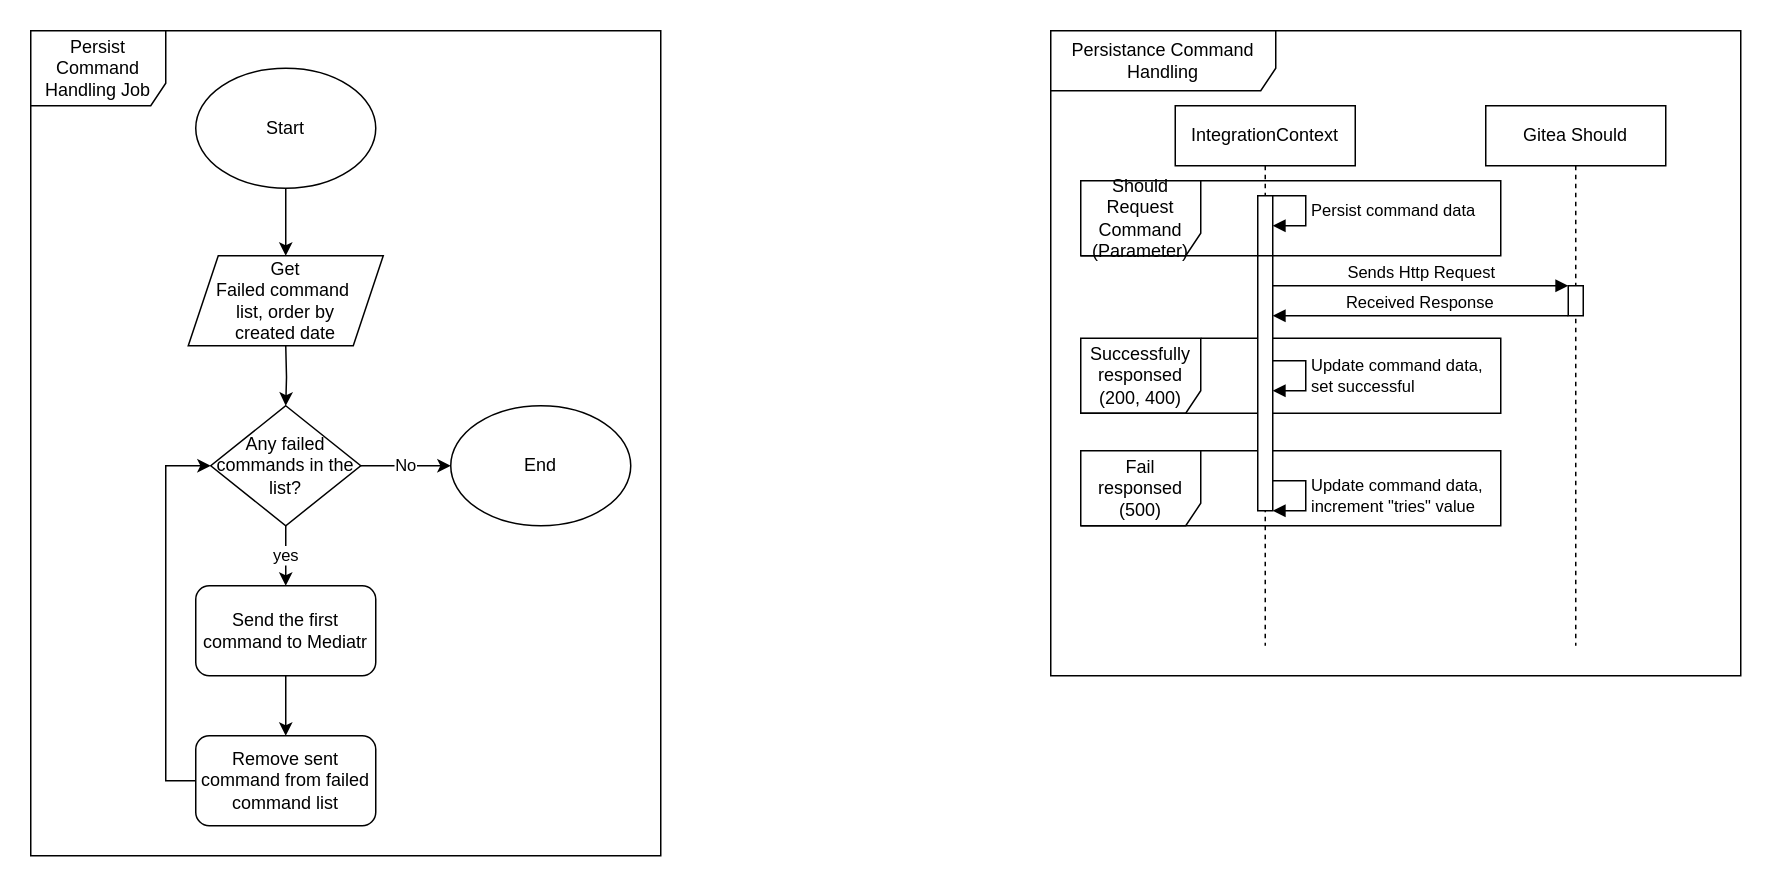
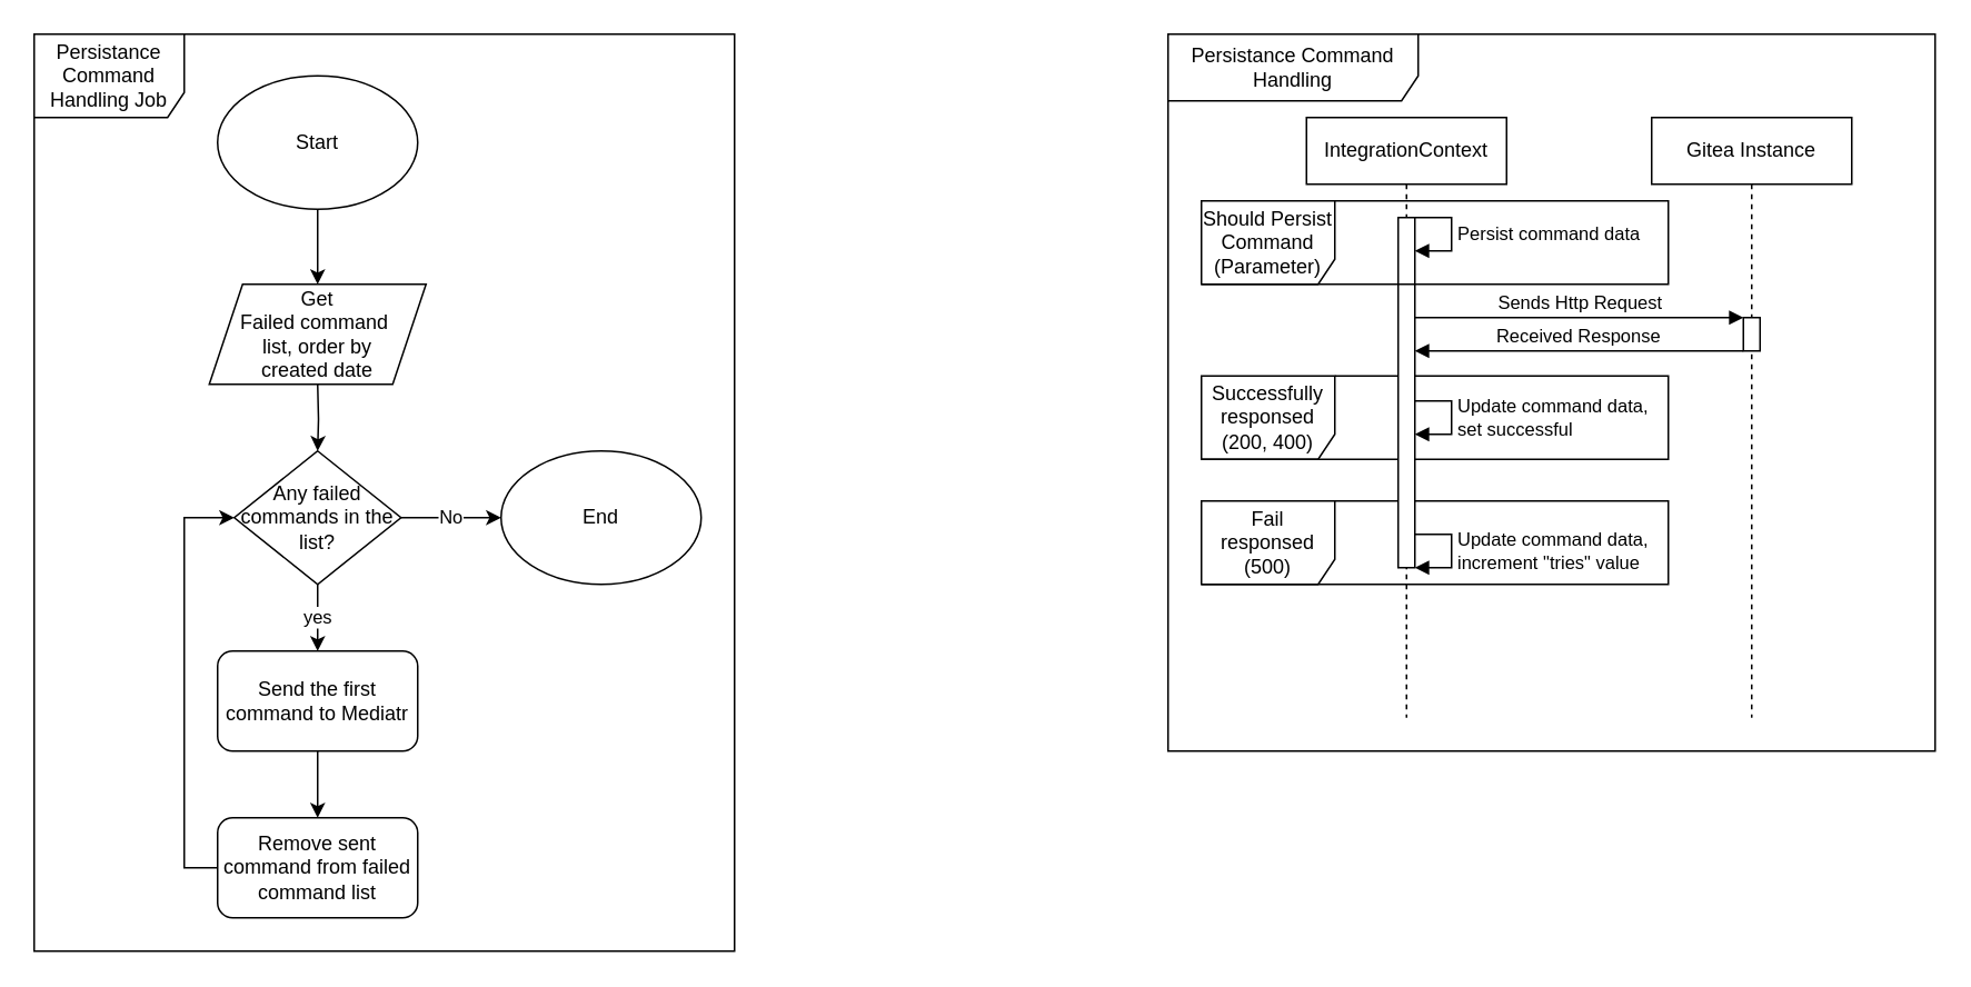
  <mxCell id="0" />
  <mxCell id="1" parent="0" />
  <mxCell id="2" value="Persistance Command Handling" style="shape=umlFrame;whiteSpace=wrap;html=1;width=150;height=40;" vertex="1" parent="1"><mxGeometry x="700" y="20" width="460" height="430" as="geometry" /></mxCell>
  <mxCell id="3" value="Fail responsed&lt;br&gt;(500)" style="shape=umlFrame;whiteSpace=wrap;html=1;width=80;height=60;" vertex="1" parent="1"><mxGeometry x="720" y="300" width="280" height="50" as="geometry" /></mxCell>
  <mxCell id="4" value="Successfully responsed&lt;br&gt;(200, 400)" style="shape=umlFrame;whiteSpace=wrap;html=1;width=80;height=60;" vertex="1" parent="1"><mxGeometry x="720" y="225" width="280" height="50" as="geometry" /></mxCell>
  <mxCell id="5" value="IntegrationContext" style="shape=umlLifeline;perimeter=lifelinePerimeter;whiteSpace=wrap;html=1;container=1;collapsible=0;recursiveResize=0;outlineConnect=0;" vertex="1" parent="1"><mxGeometry x="783" y="70" width="120" height="360" as="geometry" /></mxCell>
  <mxCell id="6" value="" style="html=1;points=[];perimeter=orthogonalPerimeter;" vertex="1" parent="5"><mxGeometry x="55" y="60" width="10" height="210" as="geometry" /></mxCell>
  <mxCell id="7" value="Persist command data" style="edgeStyle=orthogonalEdgeStyle;html=1;align=left;spacingLeft=2;endArrow=block;rounded=0;" edge="1" target="6" parent="5" source="6"><mxGeometry relative="1" as="geometry"><mxPoint x="167" y="130" as="sourcePoint" /><Array as="points"><mxPoint x="87" y="60" /><mxPoint x="87" y="80" /></Array><mxPoint x="172" y="150" as="targetPoint" /></mxGeometry></mxCell>
  <mxCell id="8" value="Update command data, &lt;br&gt;increment &quot;tries&quot; value" style="edgeStyle=orthogonalEdgeStyle;html=1;align=left;spacingLeft=2;endArrow=block;rounded=0;" edge="1" parent="5" source="6" target="6"><mxGeometry relative="1" as="geometry"><mxPoint x="75" y="180.029" as="sourcePoint" /><Array as="points"><mxPoint x="87" y="250" /><mxPoint x="87" y="270" /></Array><mxPoint x="75" y="200.029" as="targetPoint" /></mxGeometry></mxCell>
  <mxCell id="9" value="Update command data, &lt;br&gt;set successful" style="edgeStyle=orthogonalEdgeStyle;html=1;align=left;spacingLeft=2;endArrow=block;rounded=0;" edge="1" parent="5" source="6" target="6"><mxGeometry relative="1" as="geometry"><mxPoint x="75" y="70" as="sourcePoint" /><Array as="points"><mxPoint x="87" y="170" /><mxPoint x="87" y="190" /></Array><mxPoint x="75" y="90" as="targetPoint" /></mxGeometry></mxCell>
- <mxCell id="10" value="Gitea Should" style="shape=umlLifeline;perimeter=lifelinePerimeter;whiteSpace=wrap;html=1;container=1;collapsible=0;recursiveResize=0;outlineConnect=0;" vertex="1" parent="1"><mxGeometry x="990" y="70" width="120" height="360" as="geometry" /></mxCell>
+ <mxCell id="10" value="Gitea Instance" style="shape=umlLifeline;perimeter=lifelinePerimeter;whiteSpace=wrap;html=1;container=1;collapsible=0;recursiveResize=0;outlineConnect=0;" vertex="1" parent="1"><mxGeometry x="990" y="70" width="120" height="360" as="geometry" /></mxCell>
  <mxCell id="11" value="" style="html=1;points=[];perimeter=orthogonalPerimeter;" vertex="1" parent="10"><mxGeometry x="55" y="120" width="10" height="20" as="geometry" /></mxCell>
  <mxCell id="12" value="Sends Http Request" style="html=1;verticalAlign=bottom;endArrow=block;rounded=0;" edge="1" parent="1"><mxGeometry width="80" relative="1" as="geometry"><mxPoint x="848" y="190" as="sourcePoint" /><mxPoint x="1045" y="190" as="targetPoint" /><Array as="points"><mxPoint x="960" y="190" /></Array></mxGeometry></mxCell>
  <mxCell id="13" value="Received Response" style="html=1;verticalAlign=bottom;endArrow=block;rounded=0;" edge="1" parent="1" source="11" target="6"><mxGeometry width="80" relative="1" as="geometry"><mxPoint x="858" y="190" as="sourcePoint" /><mxPoint x="1055" y="190" as="targetPoint" /><Array as="points"><mxPoint x="940" y="210" /></Array></mxGeometry></mxCell>
  <mxCell id="14" style="edgeStyle=orthogonalEdgeStyle;rounded=0;orthogonalLoop=1;jettySize=auto;html=1;" edge="1" parent="1" target="19"><mxGeometry relative="1" as="geometry"><mxPoint x="190" y="230" as="sourcePoint" /></mxGeometry></mxCell>
  <mxCell id="15" style="edgeStyle=orthogonalEdgeStyle;rounded=0;orthogonalLoop=1;jettySize=auto;html=1;" edge="1" parent="1" source="16"><mxGeometry relative="1" as="geometry"><mxPoint x="190" y="170" as="targetPoint" /></mxGeometry></mxCell>
  <mxCell id="16" value="Start" style="ellipse;whiteSpace=wrap;html=1;" vertex="1" parent="1"><mxGeometry x="130" y="45" width="120" height="80" as="geometry" /></mxCell>
  <mxCell id="17" value="yes" style="edgeStyle=orthogonalEdgeStyle;rounded=0;orthogonalLoop=1;jettySize=auto;html=1;" edge="1" parent="1" source="19" target="22"><mxGeometry relative="1" as="geometry" /></mxCell>
  <mxCell id="18" value="No" style="edgeStyle=orthogonalEdgeStyle;rounded=0;orthogonalLoop=1;jettySize=auto;html=1;" edge="1" parent="1" source="19" target="23"><mxGeometry relative="1" as="geometry" /></mxCell>
  <mxCell id="19" value="Any failed commands in the list?" style="rhombus;whiteSpace=wrap;html=1;" vertex="1" parent="1"><mxGeometry x="140" y="270" width="100" height="80" as="geometry" /></mxCell>
  <mxCell id="20" style="edgeStyle=orthogonalEdgeStyle;rounded=0;orthogonalLoop=1;jettySize=auto;html=1;" edge="1" parent="1" source="24" target="19"><mxGeometry relative="1" as="geometry"><Array as="points"><mxPoint x="110" y="520" /><mxPoint x="110" y="310" /></Array></mxGeometry></mxCell>
  <mxCell id="21" style="edgeStyle=orthogonalEdgeStyle;rounded=0;orthogonalLoop=1;jettySize=auto;html=1;" edge="1" parent="1" source="22" target="24"><mxGeometry relative="1" as="geometry" /></mxCell>
  <mxCell id="22" value="Send the first command to Mediatr" style="rounded=1;whiteSpace=wrap;html=1;" vertex="1" parent="1"><mxGeometry x="130" y="390" width="120" height="60" as="geometry" /></mxCell>
  <mxCell id="23" value="End" style="ellipse;whiteSpace=wrap;html=1;" vertex="1" parent="1"><mxGeometry x="300" y="270" width="120" height="80" as="geometry" /></mxCell>
  <mxCell id="24" value="Remove sent command from failed command list" style="rounded=1;whiteSpace=wrap;html=1;" vertex="1" parent="1"><mxGeometry x="130" y="490" width="120" height="60" as="geometry" /></mxCell>
  <mxCell id="25" value="Get&lt;br&gt;Failed command&amp;nbsp;&lt;br&gt;list, order by &lt;br&gt;created date" style="shape=parallelogram;perimeter=parallelogramPerimeter;whiteSpace=wrap;html=1;fixedSize=1;" vertex="1" parent="1"><mxGeometry x="125" y="170" width="130" height="60" as="geometry" /></mxCell>
- <mxCell id="26" value="Persist Command Handling Job" style="shape=umlFrame;whiteSpace=wrap;html=1;width=90;height=50;" vertex="1" parent="1"><mxGeometry x="20" y="20" width="420" height="550" as="geometry" /></mxCell>
- <mxCell id="27" value="Should Request Command (Parameter)" style="shape=umlFrame;whiteSpace=wrap;html=1;width=80;height=60;" vertex="1" parent="1"><mxGeometry x="720" y="120" width="280" height="50" as="geometry" /></mxCell>
+ <mxCell id="26" value="Persistance Command Handling Job" style="shape=umlFrame;whiteSpace=wrap;html=1;width=90;height=50;" vertex="1" parent="1"><mxGeometry x="20" y="20" width="420" height="550" as="geometry" /></mxCell>
+ <mxCell id="27" value="Should Persist Command (Parameter)" style="shape=umlFrame;whiteSpace=wrap;html=1;width=80;height=60;" vertex="1" parent="1"><mxGeometry x="720" y="120" width="280" height="50" as="geometry" /></mxCell>
